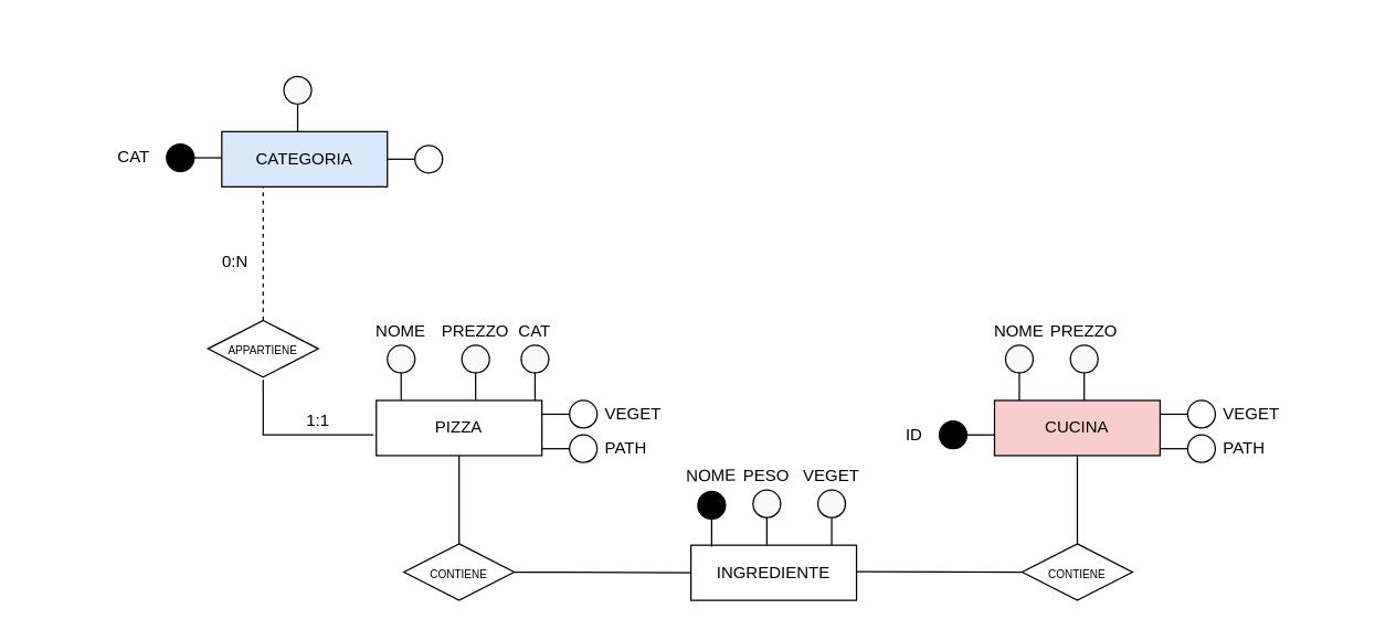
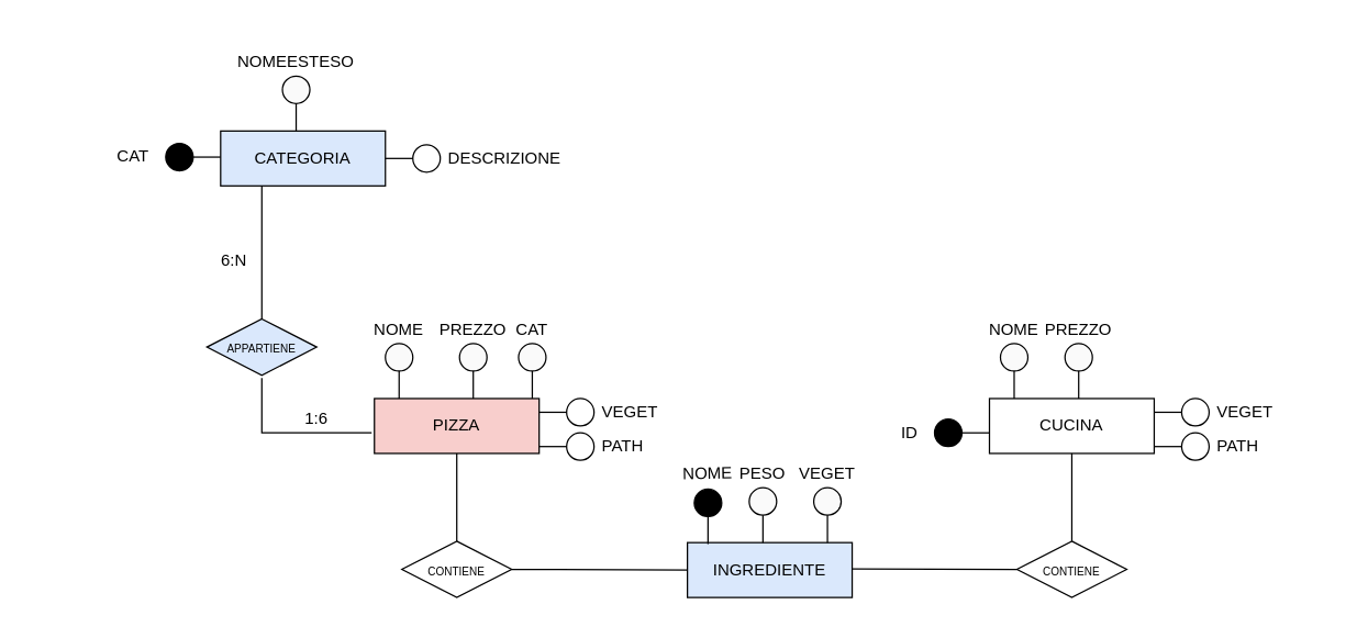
  <mxCell id="0" />
  <mxCell id="1" parent="0" />
  <mxCell id="2" value="CATEGORIA" style="rounded=0;whiteSpace=wrap;html=1;fillColor=#dae8fc;" vertex="1" parent="1"><mxGeometry x="160" y="95" width="120" height="40" as="geometry" /></mxCell>
  <mxCell id="3" value="" style="group" connectable="0" vertex="1" parent="1"><mxGeometry x="20" y="99" width="140" height="30" as="geometry" /></mxCell>
  <mxCell id="4" value="" style="group;rotation=-180;" connectable="0" vertex="1" parent="3"><mxGeometry x="100" y="5" width="40" height="20" as="geometry" /></mxCell>
  <mxCell id="5" value="" style="ellipse;whiteSpace=wrap;html=1;aspect=fixed;fillColor=#000000;rotation=-180;" vertex="1" parent="4"><mxGeometry width="20" height="20" as="geometry" /></mxCell>
  <mxCell id="6" value="" style="endArrow=none;html=1;rounded=0;entryX=0;entryY=0.5;entryDx=0;entryDy=0;" edge="1" parent="4" target="5"><mxGeometry width="50" height="50" relative="1" as="geometry"><mxPoint x="40" y="10" as="sourcePoint" /><mxPoint x="10" y="35" as="targetPoint" /></mxGeometry></mxCell>
  <mxCell id="7" value="CAT" style="text;html=1;align=right;verticalAlign=middle;whiteSpace=wrap;rounded=0;" vertex="1" parent="3"><mxGeometry width="90" height="30" as="geometry" /></mxCell>
  <mxCell id="8" value="" style="group" connectable="0" vertex="1" parent="1"><mxGeometry x="170" y="20" width="90" height="75" as="geometry" /></mxCell>
+ <mxCell id="9" value="NOMEESTESO" style="text;html=1;align=center;verticalAlign=middle;whiteSpace=wrap;rounded=0;" vertex="1" parent="8"><mxGeometry y="15" width="90" height="20" as="geometry" /></mxCell>
  <mxCell id="10" value="" style="group;rotation=90;" connectable="0" vertex="1" parent="8"><mxGeometry x="25" y="45" width="40" height="20" as="geometry" /></mxCell>
  <mxCell id="11" value="" style="ellipse;whiteSpace=wrap;html=1;aspect=fixed;fillColor=#FAFAFA;rotation=-90;labelBackgroundColor=default;" vertex="1" parent="10"><mxGeometry x="10" y="-10" width="20" height="20" as="geometry" /></mxCell>
  <mxCell id="12" value="" style="endArrow=none;html=1;rounded=0;entryX=0;entryY=0.5;entryDx=0;entryDy=0;" edge="1" parent="10" target="11"><mxGeometry width="50" height="50" relative="1" as="geometry"><mxPoint x="20" y="30" as="sourcePoint" /><mxPoint x="-5" as="targetPoint" /></mxGeometry></mxCell>
  <mxCell id="13" value="" style="group" connectable="0" vertex="1" parent="1"><mxGeometry x="280" y="100" width="134" height="30" as="geometry" /></mxCell>
+ <mxCell id="14" value="DESCRIZIONE" style="text;html=1;align=left;verticalAlign=middle;whiteSpace=wrap;rounded=0;container=0;" vertex="1" parent="13"><mxGeometry x="44" width="90" height="30" as="geometry" /></mxCell>
  <mxCell id="15" value="" style="ellipse;whiteSpace=wrap;html=1;aspect=fixed;container=0;" vertex="1" parent="13"><mxGeometry x="20" y="5" width="20" height="20" as="geometry" /></mxCell>
  <mxCell id="16" value="" style="endArrow=none;html=1;rounded=0;entryX=0;entryY=0.5;entryDx=0;entryDy=0;" edge="1" parent="13" target="15"><mxGeometry width="50" height="50" relative="1" as="geometry"><mxPoint y="15" as="sourcePoint" /><mxPoint x="30" y="-10" as="targetPoint" /></mxGeometry></mxCell>
- <mxCell id="17" value="CUCINA" style="rounded=0;whiteSpace=wrap;html=1;fillColor=#f8cecc;" vertex="1" parent="1"><mxGeometry x="720" y="290" width="120" height="40" as="geometry" /></mxCell>
+ <mxCell id="17" value="CUCINA" style="rounded=0;whiteSpace=wrap;html=1;" vertex="1" parent="1"><mxGeometry x="720" y="290" width="120" height="40" as="geometry" /></mxCell>
  <mxCell id="18" value="" style="group" connectable="0" vertex="1" parent="1"><mxGeometry x="580" y="300" width="140" height="30" as="geometry" /></mxCell>
  <mxCell id="19" value="" style="group;rotation=-180;" connectable="0" vertex="1" parent="18"><mxGeometry x="100" y="5" width="40" height="20" as="geometry" /></mxCell>
  <mxCell id="20" value="" style="ellipse;whiteSpace=wrap;html=1;aspect=fixed;fillColor=#000000;rotation=-180;" vertex="1" parent="19"><mxGeometry width="20" height="20" as="geometry" /></mxCell>
  <mxCell id="21" value="" style="endArrow=none;html=1;rounded=0;entryX=0;entryY=0.5;entryDx=0;entryDy=0;" edge="1" parent="19" target="20"><mxGeometry width="50" height="50" relative="1" as="geometry"><mxPoint x="40" y="10" as="sourcePoint" /><mxPoint x="10" y="35" as="targetPoint" /></mxGeometry></mxCell>
  <mxCell id="22" value="ID" style="text;html=1;align=right;verticalAlign=middle;whiteSpace=wrap;rounded=0;" vertex="1" parent="18"><mxGeometry width="90" height="30" as="geometry" /></mxCell>
  <mxCell id="23" value="" style="group" connectable="0" vertex="1" parent="1"><mxGeometry x="693" y="215" width="137" height="75" as="geometry" /></mxCell>
  <mxCell id="24" value="NOME" style="text;html=1;align=center;verticalAlign=middle;whiteSpace=wrap;rounded=0;" vertex="1" parent="23"><mxGeometry y="15" width="90" height="20" as="geometry" /></mxCell>
  <mxCell id="25" value="" style="group;rotation=90;" connectable="0" vertex="1" parent="23"><mxGeometry x="25" y="45" width="40" height="20" as="geometry" /></mxCell>
  <mxCell id="26" value="" style="ellipse;whiteSpace=wrap;html=1;aspect=fixed;fillColor=#FAFAFA;rotation=-90;labelBackgroundColor=default;" vertex="1" parent="25"><mxGeometry x="10" y="-10" width="20" height="20" as="geometry" /></mxCell>
  <mxCell id="27" value="" style="endArrow=none;html=1;rounded=0;entryX=0;entryY=0.5;entryDx=0;entryDy=0;" edge="1" parent="25" target="26"><mxGeometry width="50" height="50" relative="1" as="geometry"><mxPoint x="20" y="30" as="sourcePoint" /><mxPoint x="-5" as="targetPoint" /></mxGeometry></mxCell>
  <mxCell id="28" value="" style="group" connectable="0" vertex="1" parent="23"><mxGeometry x="47" width="90" height="75" as="geometry" /></mxCell>
  <mxCell id="29" value="PREZZO" style="text;html=1;align=center;verticalAlign=middle;whiteSpace=wrap;rounded=0;" vertex="1" parent="28"><mxGeometry y="15" width="90" height="20" as="geometry" /></mxCell>
  <mxCell id="30" value="" style="group;rotation=90;" connectable="0" vertex="1" parent="28"><mxGeometry x="25" y="45" width="40" height="20" as="geometry" /></mxCell>
  <mxCell id="31" value="" style="ellipse;whiteSpace=wrap;html=1;aspect=fixed;fillColor=#FAFAFA;rotation=-90;labelBackgroundColor=default;" vertex="1" parent="30"><mxGeometry x="10" y="-10" width="20" height="20" as="geometry" /></mxCell>
  <mxCell id="32" value="" style="endArrow=none;html=1;rounded=0;entryX=0;entryY=0.5;entryDx=0;entryDy=0;" edge="1" parent="30" target="31"><mxGeometry width="50" height="50" relative="1" as="geometry"><mxPoint x="20" y="30" as="sourcePoint" /><mxPoint x="-5" as="targetPoint" /></mxGeometry></mxCell>
  <mxCell id="33" value="" style="group" connectable="0" vertex="1" parent="1"><mxGeometry x="840" y="285" width="134" height="55" as="geometry" /></mxCell>
  <mxCell id="34" value="VEGET" style="text;html=1;align=left;verticalAlign=middle;whiteSpace=wrap;rounded=0;container=0;" vertex="1" parent="33"><mxGeometry x="44" width="90" height="30" as="geometry" /></mxCell>
  <mxCell id="35" value="" style="ellipse;whiteSpace=wrap;html=1;aspect=fixed;container=0;" vertex="1" parent="33"><mxGeometry x="20" y="5" width="20" height="20" as="geometry" /></mxCell>
  <mxCell id="36" value="" style="endArrow=none;html=1;rounded=0;entryX=0;entryY=0.5;entryDx=0;entryDy=0;" edge="1" parent="33" target="35"><mxGeometry width="50" height="50" relative="1" as="geometry"><mxPoint y="15" as="sourcePoint" /><mxPoint x="30" y="-10" as="targetPoint" /></mxGeometry></mxCell>
  <mxCell id="37" value="" style="group" connectable="0" vertex="1" parent="33"><mxGeometry y="25" width="134" height="30" as="geometry" /></mxCell>
  <mxCell id="38" value="PATH" style="text;html=1;align=left;verticalAlign=middle;whiteSpace=wrap;rounded=0;container=0;" vertex="1" parent="37"><mxGeometry x="44" width="90" height="30" as="geometry" /></mxCell>
  <mxCell id="39" value="" style="ellipse;whiteSpace=wrap;html=1;aspect=fixed;container=0;" vertex="1" parent="37"><mxGeometry x="20" y="5" width="20" height="20" as="geometry" /></mxCell>
  <mxCell id="40" value="" style="endArrow=none;html=1;rounded=0;entryX=0;entryY=0.5;entryDx=0;entryDy=0;" edge="1" parent="37" target="39"><mxGeometry width="50" height="50" relative="1" as="geometry"><mxPoint y="15" as="sourcePoint" /><mxPoint x="30" y="-10" as="targetPoint" /></mxGeometry></mxCell>
- <mxCell id="41" value="PIZZA" style="rounded=0;whiteSpace=wrap;html=1;" vertex="1" parent="1"><mxGeometry x="272" y="290" width="120" height="40" as="geometry" /></mxCell>
+ <mxCell id="41" value="PIZZA" style="rounded=0;whiteSpace=wrap;html=1;fillColor=#f8cecc;" vertex="1" parent="1"><mxGeometry x="272" y="290" width="120" height="40" as="geometry" /></mxCell>
  <mxCell id="42" value="" style="group" connectable="0" vertex="1" parent="1"><mxGeometry x="190" y="215" width="137" height="75" as="geometry" /></mxCell>
  <mxCell id="43" value="NOME" style="text;html=1;align=center;verticalAlign=middle;whiteSpace=wrap;rounded=0;" vertex="1" parent="42"><mxGeometry x="55" y="15" width="90" height="20" as="geometry" /></mxCell>
  <mxCell id="44" value="" style="group;rotation=90;" connectable="0" vertex="1" parent="42"><mxGeometry x="80" y="45" width="40" height="20" as="geometry" /></mxCell>
  <mxCell id="45" value="" style="ellipse;whiteSpace=wrap;html=1;aspect=fixed;fillColor=#FAFAFA;rotation=-90;labelBackgroundColor=default;" vertex="1" parent="44"><mxGeometry x="10" y="-10" width="20" height="20" as="geometry" /></mxCell>
  <mxCell id="46" value="" style="endArrow=none;html=1;rounded=0;entryX=0;entryY=0.5;entryDx=0;entryDy=0;" edge="1" parent="44" target="45"><mxGeometry width="50" height="50" relative="1" as="geometry"><mxPoint x="20" y="30" as="sourcePoint" /><mxPoint x="-5" as="targetPoint" /></mxGeometry></mxCell>
  <mxCell id="47" value="" style="group" connectable="0" vertex="1" parent="42"><mxGeometry x="109" width="90" height="75" as="geometry" /></mxCell>
  <mxCell id="48" value="PREZZO" style="text;html=1;align=center;verticalAlign=middle;whiteSpace=wrap;rounded=0;" vertex="1" parent="47"><mxGeometry y="15" width="90" height="20" as="geometry" /></mxCell>
  <mxCell id="49" value="" style="group;rotation=90;" connectable="0" vertex="1" parent="47"><mxGeometry x="25" y="45" width="40" height="20" as="geometry" /></mxCell>
  <mxCell id="50" value="" style="ellipse;whiteSpace=wrap;html=1;aspect=fixed;fillColor=#FAFAFA;rotation=-90;labelBackgroundColor=default;" vertex="1" parent="49"><mxGeometry x="10" y="-10" width="20" height="20" as="geometry" /></mxCell>
  <mxCell id="51" value="" style="endArrow=none;html=1;rounded=0;entryX=0;entryY=0.5;entryDx=0;entryDy=0;" edge="1" parent="49" target="50"><mxGeometry width="50" height="50" relative="1" as="geometry"><mxPoint x="20" y="30" as="sourcePoint" /><mxPoint x="-5" as="targetPoint" /></mxGeometry></mxCell>
- <mxCell id="52" value="&lt;font style=&quot;font-size: 8px;&quot;&gt;APPARTIENE&lt;/font&gt;" style="rhombus;whiteSpace=wrap;html=1;" vertex="1" parent="42"><mxGeometry x="-40" y="17" width="80" height="41" as="geometry" /></mxCell>
+ <mxCell id="52" value="&lt;font style=&quot;font-size: 8px;&quot;&gt;APPARTIENE&lt;/font&gt;" style="rhombus;whiteSpace=wrap;html=1;fillColor=#dae8fc;" vertex="1" parent="42"><mxGeometry x="-40" y="17" width="80" height="41" as="geometry" /></mxCell>
  <mxCell id="53" value="CAT" style="text;html=1;align=center;verticalAlign=middle;whiteSpace=wrap;rounded=0;" vertex="1" parent="1"><mxGeometry x="342" y="227" width="90" height="25" as="geometry" /></mxCell>
  <mxCell id="54" value="" style="group;rotation=90;" connectable="0" vertex="1" parent="1"><mxGeometry x="367" y="260" width="40" height="20" as="geometry" /></mxCell>
  <mxCell id="55" value="" style="ellipse;whiteSpace=wrap;html=1;aspect=fixed;fillColor=#FAFAFA;rotation=-90;labelBackgroundColor=default;" vertex="1" parent="54"><mxGeometry x="10" y="-10" width="20" height="20" as="geometry" /></mxCell>
  <mxCell id="56" value="" style="endArrow=none;html=1;rounded=0;entryX=0;entryY=0.5;entryDx=0;entryDy=0;" edge="1" parent="54" target="55"><mxGeometry width="50" height="50" relative="1" as="geometry"><mxPoint x="20" y="30" as="sourcePoint" /><mxPoint x="-5" as="targetPoint" /></mxGeometry></mxCell>
  <mxCell id="57" value="" style="group" connectable="0" vertex="1" parent="1"><mxGeometry x="392" y="285" width="134" height="55" as="geometry" /></mxCell>
  <mxCell id="58" value="VEGET" style="text;html=1;align=left;verticalAlign=middle;whiteSpace=wrap;rounded=0;container=0;" vertex="1" parent="57"><mxGeometry x="44" width="90" height="30" as="geometry" /></mxCell>
  <mxCell id="59" value="" style="ellipse;whiteSpace=wrap;html=1;aspect=fixed;container=0;" vertex="1" parent="57"><mxGeometry x="20" y="5" width="20" height="20" as="geometry" /></mxCell>
  <mxCell id="60" value="" style="endArrow=none;html=1;rounded=0;entryX=0;entryY=0.5;entryDx=0;entryDy=0;" edge="1" parent="57" target="59"><mxGeometry width="50" height="50" relative="1" as="geometry"><mxPoint y="15" as="sourcePoint" /><mxPoint x="30" y="-10" as="targetPoint" /></mxGeometry></mxCell>
  <mxCell id="61" value="" style="group" connectable="0" vertex="1" parent="57"><mxGeometry y="25" width="134" height="30" as="geometry" /></mxCell>
  <mxCell id="62" value="PATH" style="text;html=1;align=left;verticalAlign=middle;whiteSpace=wrap;rounded=0;container=0;" vertex="1" parent="61"><mxGeometry x="44" width="90" height="30" as="geometry" /></mxCell>
  <mxCell id="63" value="" style="ellipse;whiteSpace=wrap;html=1;aspect=fixed;container=0;" vertex="1" parent="61"><mxGeometry x="20" y="5" width="20" height="20" as="geometry" /></mxCell>
  <mxCell id="64" value="" style="endArrow=none;html=1;rounded=0;entryX=0;entryY=0.5;entryDx=0;entryDy=0;" edge="1" parent="61" target="63"><mxGeometry width="50" height="50" relative="1" as="geometry"><mxPoint y="15" as="sourcePoint" /><mxPoint x="30" y="-10" as="targetPoint" /></mxGeometry></mxCell>
- <mxCell id="65" value="" style="endArrow=none;html=1;rounded=0;entryX=0.25;entryY=1;entryDx=0;entryDy=0;exitX=0.5;exitY=0;exitDx=0;exitDy=0;dashed=1;" edge="1" parent="1" source="52" target="2"><mxGeometry width="50" height="50" relative="1" as="geometry"><mxPoint x="190" y="225" as="sourcePoint" /><mxPoint x="20" y="255" as="targetPoint" /></mxGeometry></mxCell>
+ <mxCell id="65" value="" style="endArrow=none;html=1;rounded=0;entryX=0.25;entryY=1;entryDx=0;entryDy=0;exitX=0.5;exitY=0;exitDx=0;exitDy=0;" edge="1" parent="1" source="52" target="2"><mxGeometry width="50" height="50" relative="1" as="geometry"><mxPoint x="190" y="225" as="sourcePoint" /><mxPoint x="20" y="255" as="targetPoint" /></mxGeometry></mxCell>
  <mxCell id="66" value="" style="endArrow=none;html=1;rounded=0;entryX=0.25;entryY=1;entryDx=0;entryDy=0;" edge="1" parent="1"><mxGeometry width="50" height="50" relative="1" as="geometry"><mxPoint x="270" y="315" as="sourcePoint" /><mxPoint x="190" y="275" as="targetPoint" /><Array as="points"><mxPoint x="190" y="315" /></Array></mxGeometry></mxCell>
- <mxCell id="67" value="0:N" style="text;strokeColor=none;align=center;fillColor=none;html=1;verticalAlign=middle;whiteSpace=wrap;rounded=0;" vertex="1" parent="1"><mxGeometry x="140" y="175" width="60" height="30" as="geometry" /></mxCell>
- <mxCell id="68" value="1:1" style="text;strokeColor=none;align=center;fillColor=none;html=1;verticalAlign=middle;whiteSpace=wrap;rounded=0;" vertex="1" parent="1"><mxGeometry x="200" y="290" width="60" height="30" as="geometry" /></mxCell>
- <mxCell id="69" value="INGREDIENTE" style="rounded=0;whiteSpace=wrap;html=1;" vertex="1" parent="1"><mxGeometry x="500" y="395" width="120" height="40" as="geometry" /></mxCell>
+ <mxCell id="67" value="6:N" style="text;strokeColor=none;align=center;fillColor=none;html=1;verticalAlign=middle;whiteSpace=wrap;rounded=0;" vertex="1" parent="1"><mxGeometry x="140" y="175" width="60" height="30" as="geometry" /></mxCell>
+ <mxCell id="68" value="1:6" style="text;strokeColor=none;align=center;fillColor=none;html=1;verticalAlign=middle;whiteSpace=wrap;rounded=0;" vertex="1" parent="1"><mxGeometry x="200" y="290" width="60" height="30" as="geometry" /></mxCell>
+ <mxCell id="69" value="INGREDIENTE" style="rounded=0;whiteSpace=wrap;html=1;fillColor=#dae8fc;" vertex="1" parent="1"><mxGeometry x="500" y="395" width="120" height="40" as="geometry" /></mxCell>
  <mxCell id="70" value="" style="group" connectable="0" vertex="1" parent="1"><mxGeometry x="510" y="320" width="137" height="75" as="geometry" /></mxCell>
  <mxCell id="71" value="PESO" style="text;html=1;align=center;verticalAlign=middle;whiteSpace=wrap;rounded=0;" vertex="1" parent="70"><mxGeometry y="15" width="90" height="20" as="geometry" /></mxCell>
  <mxCell id="72" value="" style="group;rotation=90;" connectable="0" vertex="1" parent="70"><mxGeometry x="25" y="45" width="40" height="20" as="geometry" /></mxCell>
  <mxCell id="73" value="" style="ellipse;whiteSpace=wrap;html=1;aspect=fixed;fillColor=#FAFAFA;rotation=-90;labelBackgroundColor=default;" vertex="1" parent="72"><mxGeometry x="10" y="-10" width="20" height="20" as="geometry" /></mxCell>
  <mxCell id="74" value="" style="endArrow=none;html=1;rounded=0;entryX=0;entryY=0.5;entryDx=0;entryDy=0;" edge="1" parent="72" target="73"><mxGeometry width="50" height="50" relative="1" as="geometry"><mxPoint x="20" y="30" as="sourcePoint" /><mxPoint x="-5" as="targetPoint" /></mxGeometry></mxCell>
  <mxCell id="75" value="" style="group" connectable="0" vertex="1" parent="70"><mxGeometry x="47" width="90" height="75" as="geometry" /></mxCell>
  <mxCell id="76" value="VEGET" style="text;html=1;align=center;verticalAlign=middle;whiteSpace=wrap;rounded=0;" vertex="1" parent="75"><mxGeometry y="15" width="90" height="20" as="geometry" /></mxCell>
  <mxCell id="77" value="" style="group;rotation=90;" connectable="0" vertex="1" parent="75"><mxGeometry x="25" y="45" width="40" height="20" as="geometry" /></mxCell>
  <mxCell id="78" value="" style="ellipse;whiteSpace=wrap;html=1;aspect=fixed;fillColor=#FAFAFA;rotation=-90;labelBackgroundColor=default;" vertex="1" parent="77"><mxGeometry x="10" y="-10" width="20" height="20" as="geometry" /></mxCell>
  <mxCell id="79" value="" style="endArrow=none;html=1;rounded=0;entryX=0;entryY=0.5;entryDx=0;entryDy=0;" edge="1" parent="77" target="78"><mxGeometry width="50" height="50" relative="1" as="geometry"><mxPoint x="20" y="30" as="sourcePoint" /><mxPoint x="-5" as="targetPoint" /></mxGeometry></mxCell>
  <mxCell id="80" value="" style="group;rotation=-90;" connectable="0" vertex="1" parent="70"><mxGeometry x="-62" y="-6" width="134" height="30" as="geometry" /></mxCell>
  <mxCell id="81" value="" style="group;rotation=-180;" connectable="0" vertex="1" parent="80"><mxGeometry x="40" y="11" width="54" height="71" as="geometry" /></mxCell>
  <mxCell id="82" value="" style="group;rotation=-90;" connectable="0" vertex="1" parent="81"><mxGeometry x="7" y="41" width="40" height="20" as="geometry" /></mxCell>
  <mxCell id="83" value="" style="ellipse;whiteSpace=wrap;html=1;aspect=fixed;rotation=-90;movable=1;resizable=1;rotatable=1;deletable=1;editable=1;locked=0;connectable=1;fillColor=#000000;" vertex="1" parent="82"><mxGeometry x="10" y="-10" width="20" height="20" as="geometry" /></mxCell>
  <mxCell id="84" value="" style="endArrow=none;html=1;rounded=0;entryX=0;entryY=0.5;entryDx=0;entryDy=0;" edge="1" parent="82" target="83"><mxGeometry width="50" height="50" relative="1" as="geometry"><mxPoint x="20" y="30" as="sourcePoint" /><mxPoint x="-5" as="targetPoint" /></mxGeometry></mxCell>
  <mxCell id="85" value="NOME" style="text;html=1;align=center;verticalAlign=middle;whiteSpace=wrap;rounded=0;rotation=-1;movable=1;resizable=1;rotatable=1;deletable=1;editable=1;locked=0;connectable=1;" vertex="1" parent="81"><mxGeometry y="5" width="54" height="30" as="geometry" /></mxCell>
  <mxCell id="86" value="&lt;font style=&quot;font-size: 8px;&quot;&gt;CONTIENE&lt;/font&gt;" style="rhombus;whiteSpace=wrap;html=1;" vertex="1" parent="1"><mxGeometry x="292" y="394" width="80" height="41" as="geometry" /></mxCell>
  <mxCell id="87" value="" style="endArrow=none;html=1;rounded=0;exitX=0.5;exitY=0;exitDx=0;exitDy=0;entryX=0.5;entryY=1;entryDx=0;entryDy=0;" edge="1" parent="1" source="86" target="41"><mxGeometry width="50" height="50" relative="1" as="geometry"><mxPoint x="90" y="455" as="sourcePoint" /><mxPoint x="327" y="335" as="targetPoint" /></mxGeometry></mxCell>
  <mxCell id="88" value="&lt;font style=&quot;font-size: 8px;&quot;&gt;CONTIENE&lt;/font&gt;" style="rhombus;whiteSpace=wrap;html=1;" vertex="1" parent="1"><mxGeometry x="740" y="394" width="80" height="41" as="geometry" /></mxCell>
  <mxCell id="89" value="" style="endArrow=none;html=1;rounded=0;exitX=0.5;exitY=0;exitDx=0;exitDy=0;entryX=0.5;entryY=1;entryDx=0;entryDy=0;" edge="1" parent="1" source="88"><mxGeometry width="50" height="50" relative="1" as="geometry"><mxPoint x="538" y="455" as="sourcePoint" /><mxPoint x="780" y="330" as="targetPoint" /></mxGeometry></mxCell>
  <mxCell id="90" value="" style="endArrow=none;html=1;rounded=0;entryX=0;entryY=0.5;entryDx=0;entryDy=0;exitX=1;exitY=0.5;exitDx=0;exitDy=0;" edge="1" parent="1" source="86" target="69"><mxGeometry width="50" height="50" relative="1" as="geometry"><mxPoint x="390" y="555" as="sourcePoint" /><mxPoint x="440" y="505" as="targetPoint" /></mxGeometry></mxCell>
  <mxCell id="91" value="" style="endArrow=none;html=1;rounded=0;entryX=0;entryY=0.5;entryDx=0;entryDy=0;exitX=1;exitY=0.5;exitDx=0;exitDy=0;" edge="1" parent="1" target="88"><mxGeometry width="50" height="50" relative="1" as="geometry"><mxPoint x="620" y="414.25" as="sourcePoint" /><mxPoint x="748" y="414.25" as="targetPoint" /></mxGeometry></mxCell>
